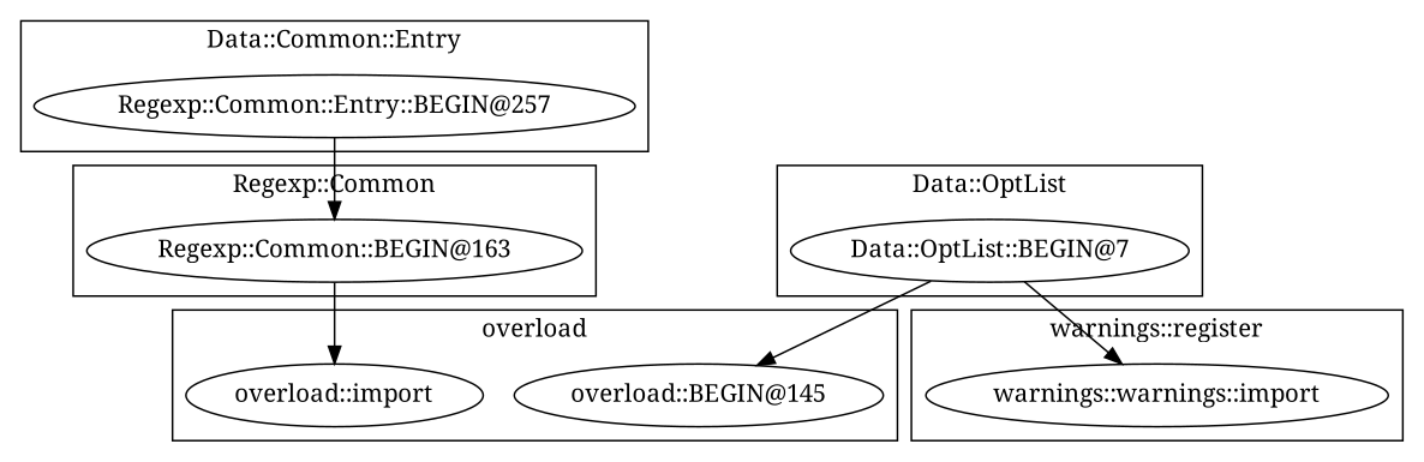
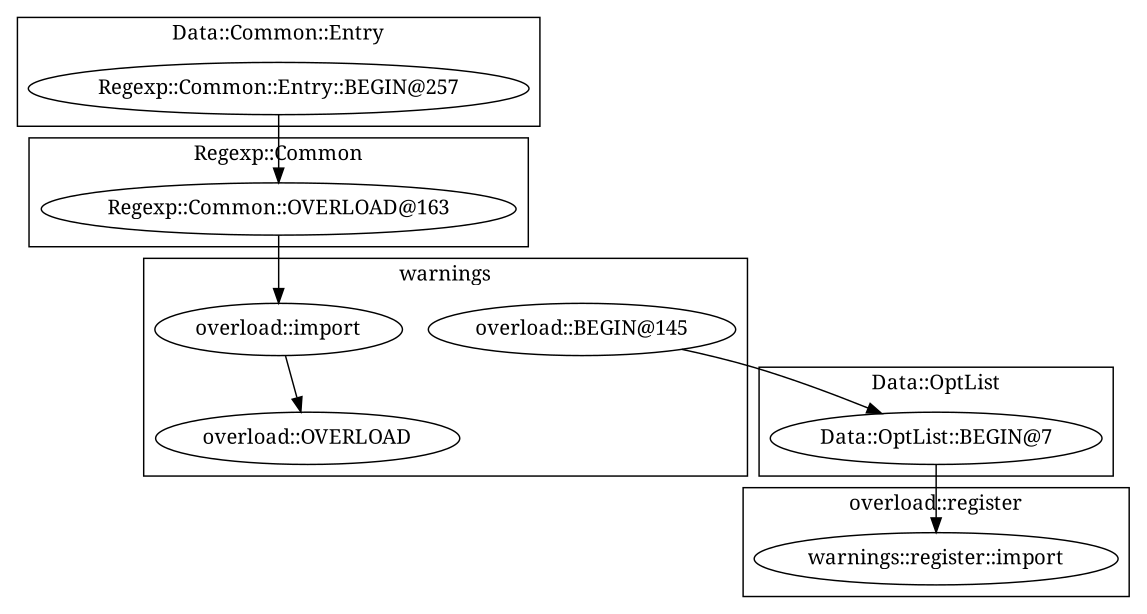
  digraph {
    fontname="Noto Serif"
    node [fontname="Noto Serif"]
    edge [fontname="Noto Serif"]
    "Data::OptList::BEGIN@7"
+   "overload::OVERLOAD"
    "overload::BEGIN@145"
    "overload::import"
-   "Regexp::Common::BEGIN@163"
-   "warnings::register::import" [label="warnings::warnings::import"]
+   "Regexp::Common::BEGIN@163" [label="Regexp::Common::OVERLOAD@163"]
+   "warnings::register::import"
    "Regexp::Common::Entry::BEGIN@257"
    subgraph cluster_1 {
      label="Data::OptList"
      "Data::OptList::BEGIN@7"
    }
    subgraph cluster_2 {
-     label=overload
+     label=warnings
+     "overload::OVERLOAD"
      "overload::BEGIN@145"
      "overload::import"
    }
    subgraph cluster_3 {
      label="Regexp::Common"
      "Regexp::Common::BEGIN@163"
    }
    subgraph cluster_4 {
-     label="warnings::register"
+     label="overload::register"
      "warnings::register::import"
    }
    subgraph cluster_5 {
      label="Data::Common::Entry"
      "Regexp::Common::Entry::BEGIN@257"
    }
-   "Data::OptList::BEGIN@7" -> "overload::BEGIN@145"
+   "overload::BEGIN@145" -> "Data::OptList::BEGIN@7"
    "Data::OptList::BEGIN@7" -> "warnings::register::import"
+   "overload::import" -> "overload::OVERLOAD"
    "Regexp::Common::BEGIN@163" -> "overload::import"
    "Regexp::Common::Entry::BEGIN@257" -> "Regexp::Common::BEGIN@163"
  }
